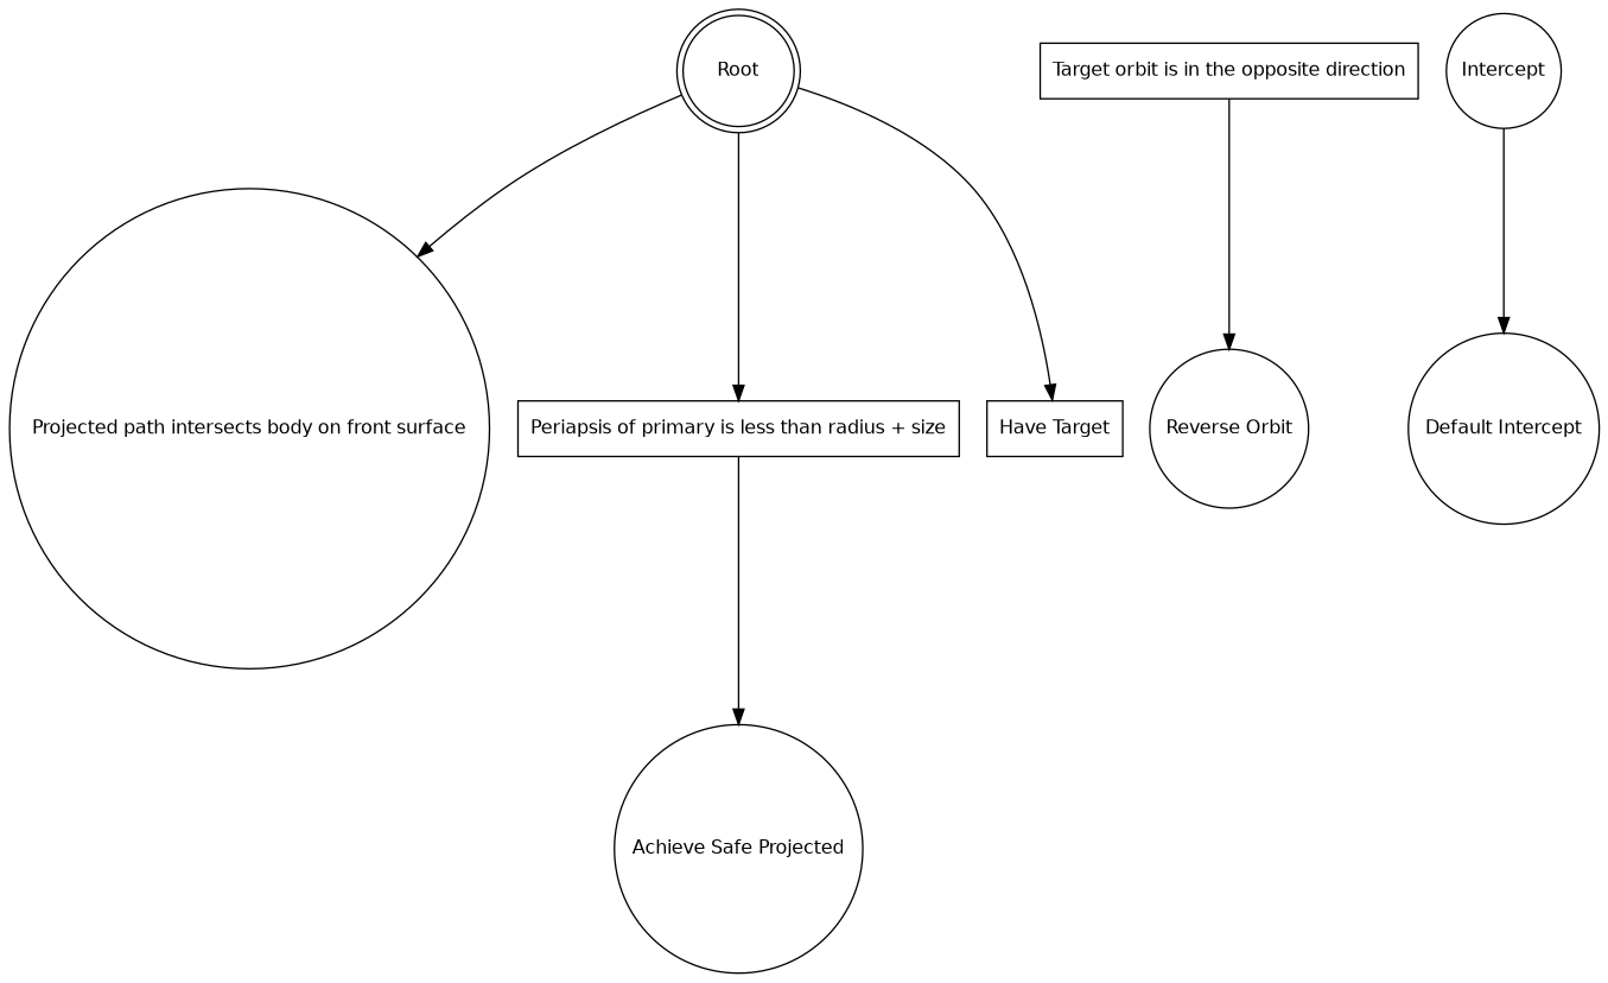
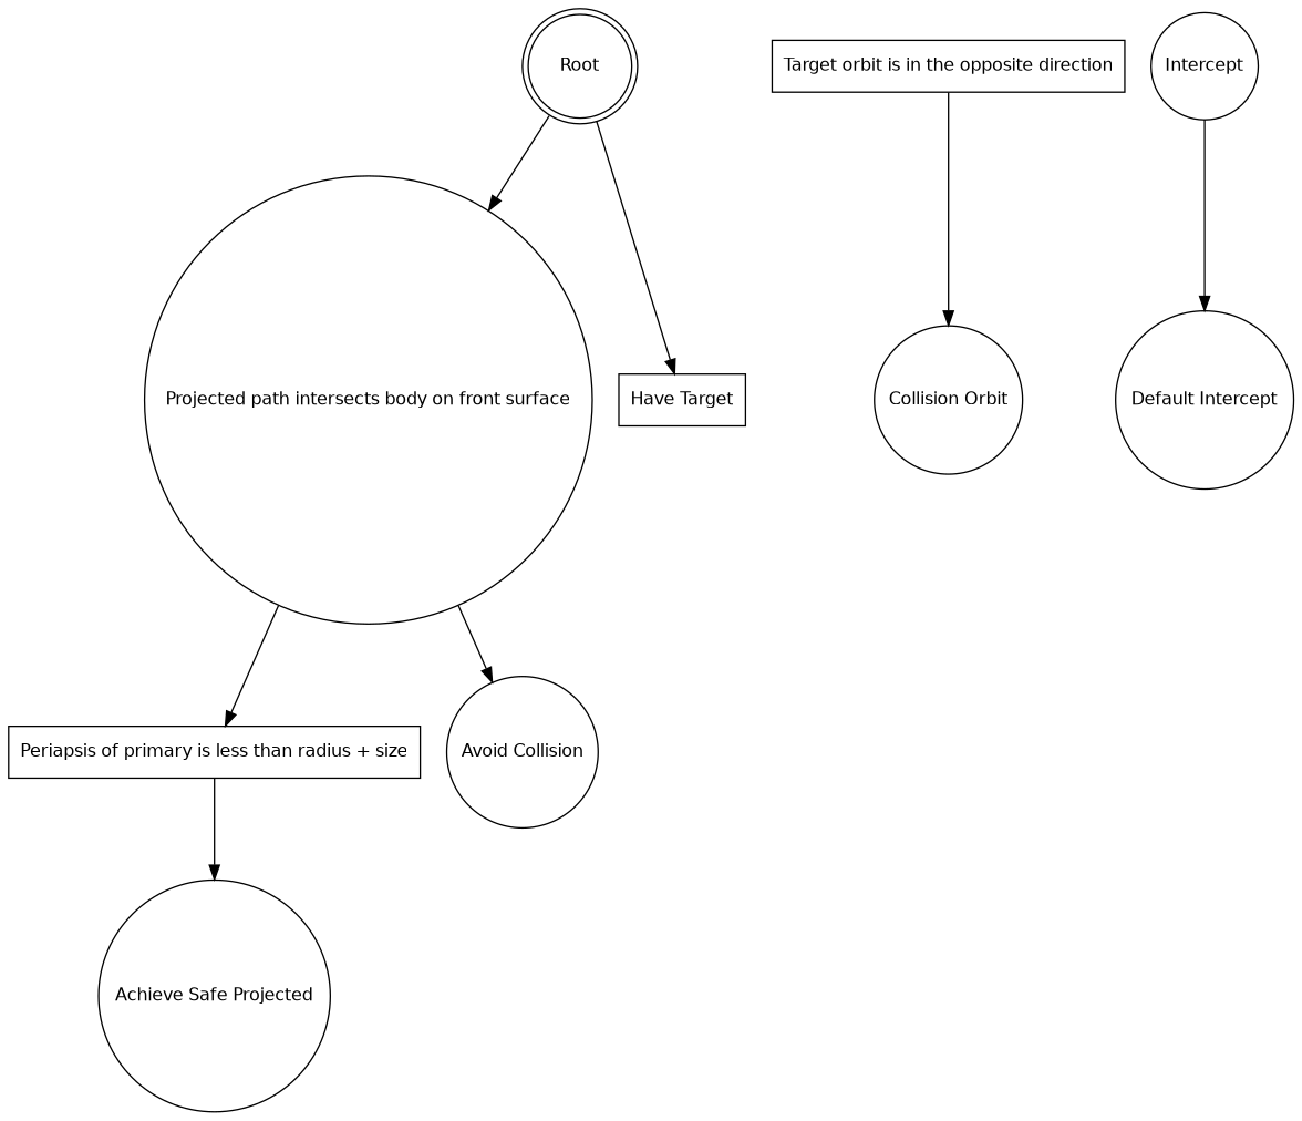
  digraph {
    fontname=helvetica
    fontsize=12
    node [fontname=helvetica fontsize=12 shape=circle]
    edge [fontname=helvetica fontsize=10]
    Root [shape=doublecircle width=1]
    "Projected path intersects body on front surface" [width=1]
    "Periapsis of primary is less than radius + size" [shape=rect width=1]
    "Have Target" [shape=rect width=1]
+   "Avoid Collision" [width=1]
    n6 [label="Achieve Safe Projected" width=1]
    "Target orbit is in the opposite direction" [shape=rect width=1]
-   "Reverse Orbit" [width=1]
+   "Reverse Orbit" [width=1 label="Collision Orbit"]
    Intercept [width=1]
    "Default Intercept" [width=1]
    Root -> "Projected path intersects body on front surface"
-   Root -> "Periapsis of primary is less than radius + size"
+   "Projected path intersects body on front surface" -> "Periapsis of primary is less than radius + size"
    Root -> "Have Target"
+   "Projected path intersects body on front surface" -> "Avoid Collision"
    "Periapsis of primary is less than radius + size" -> n6
    "Target orbit is in the opposite direction" -> "Reverse Orbit"
    Intercept -> "Default Intercept"
  }
